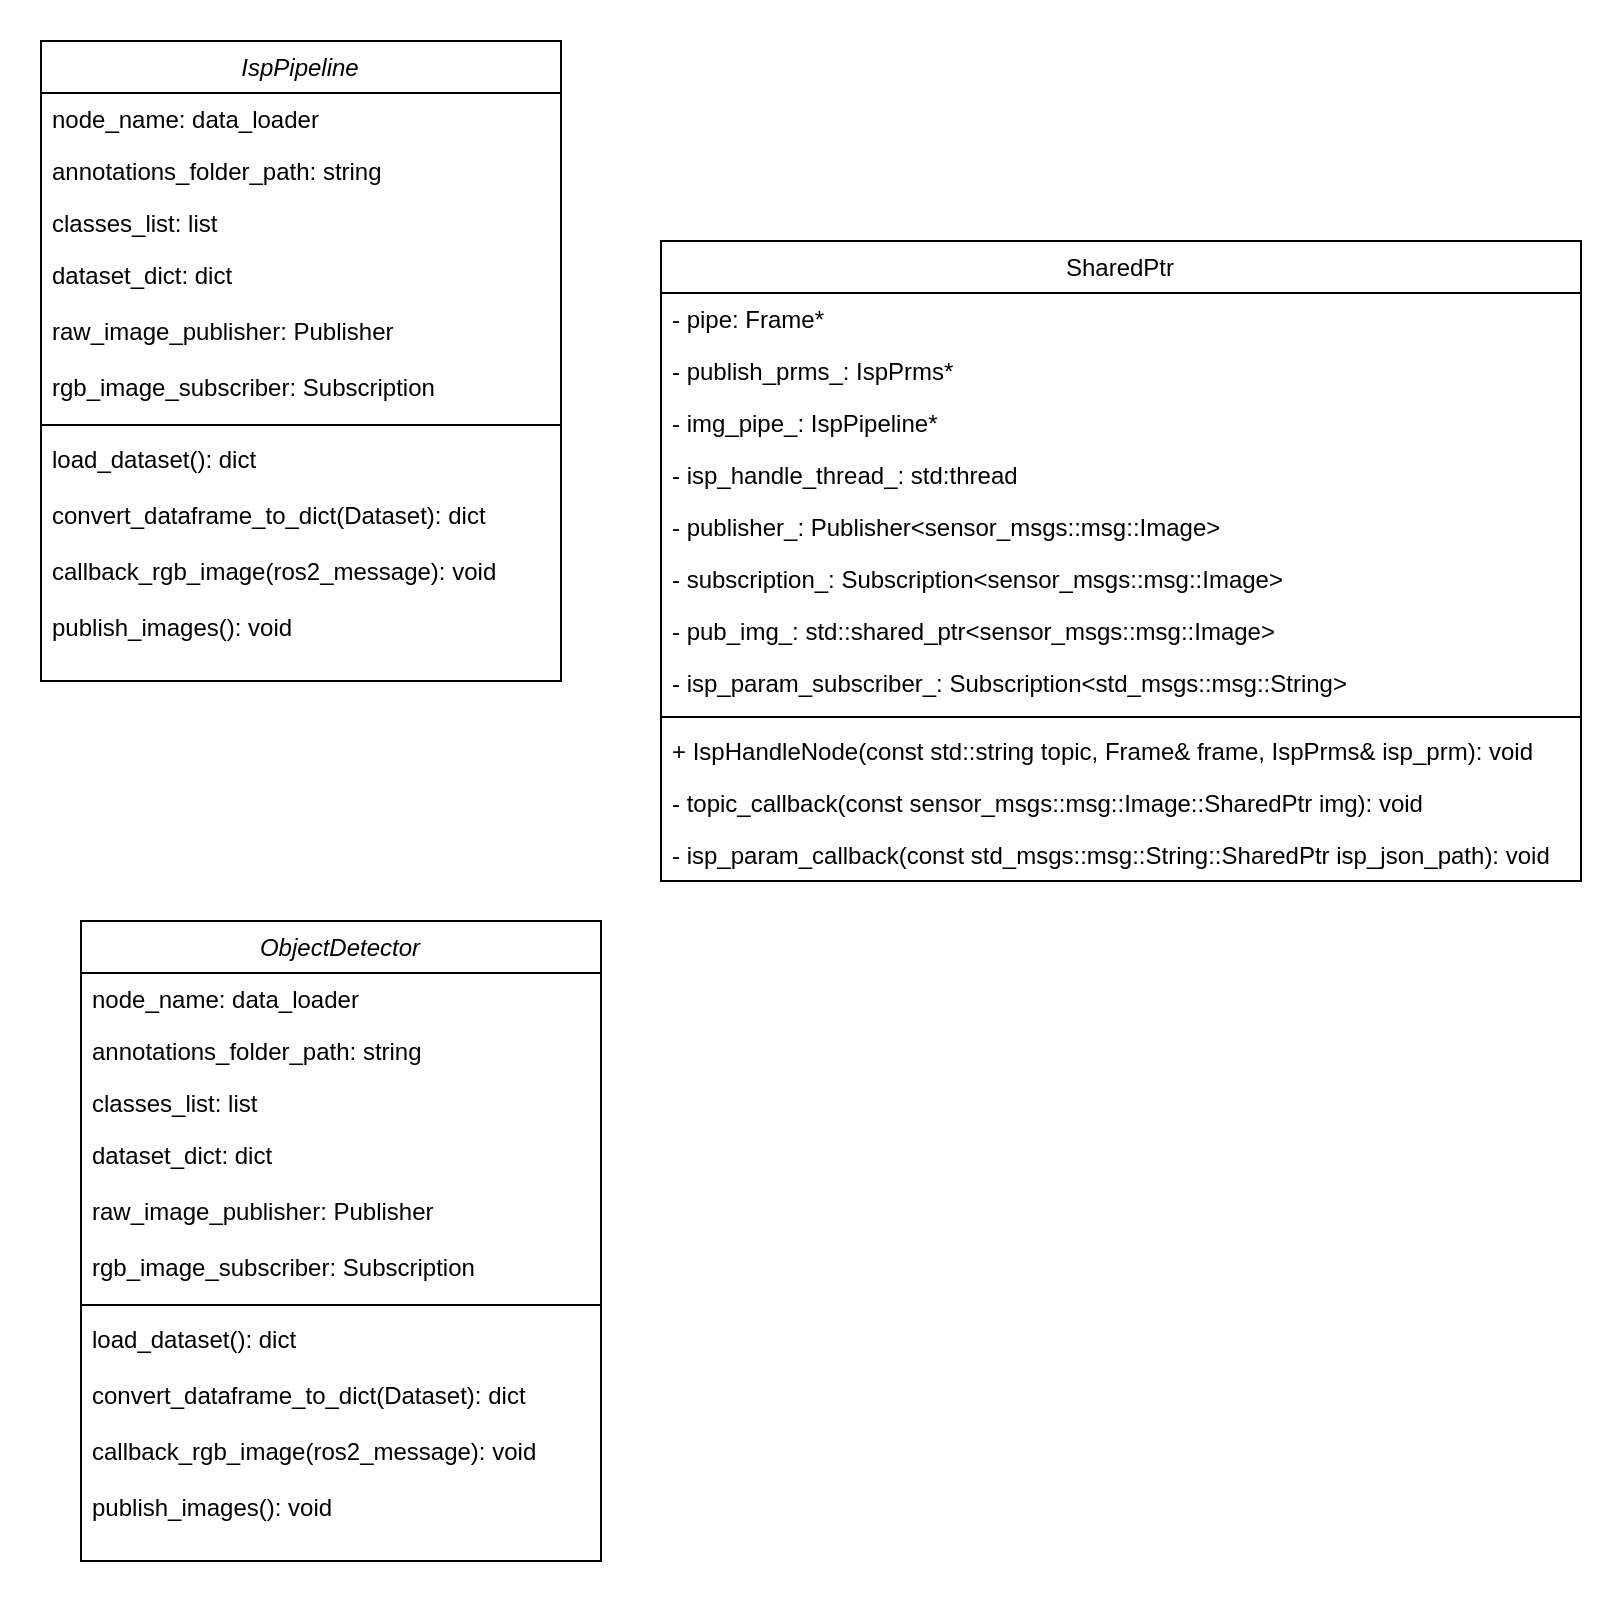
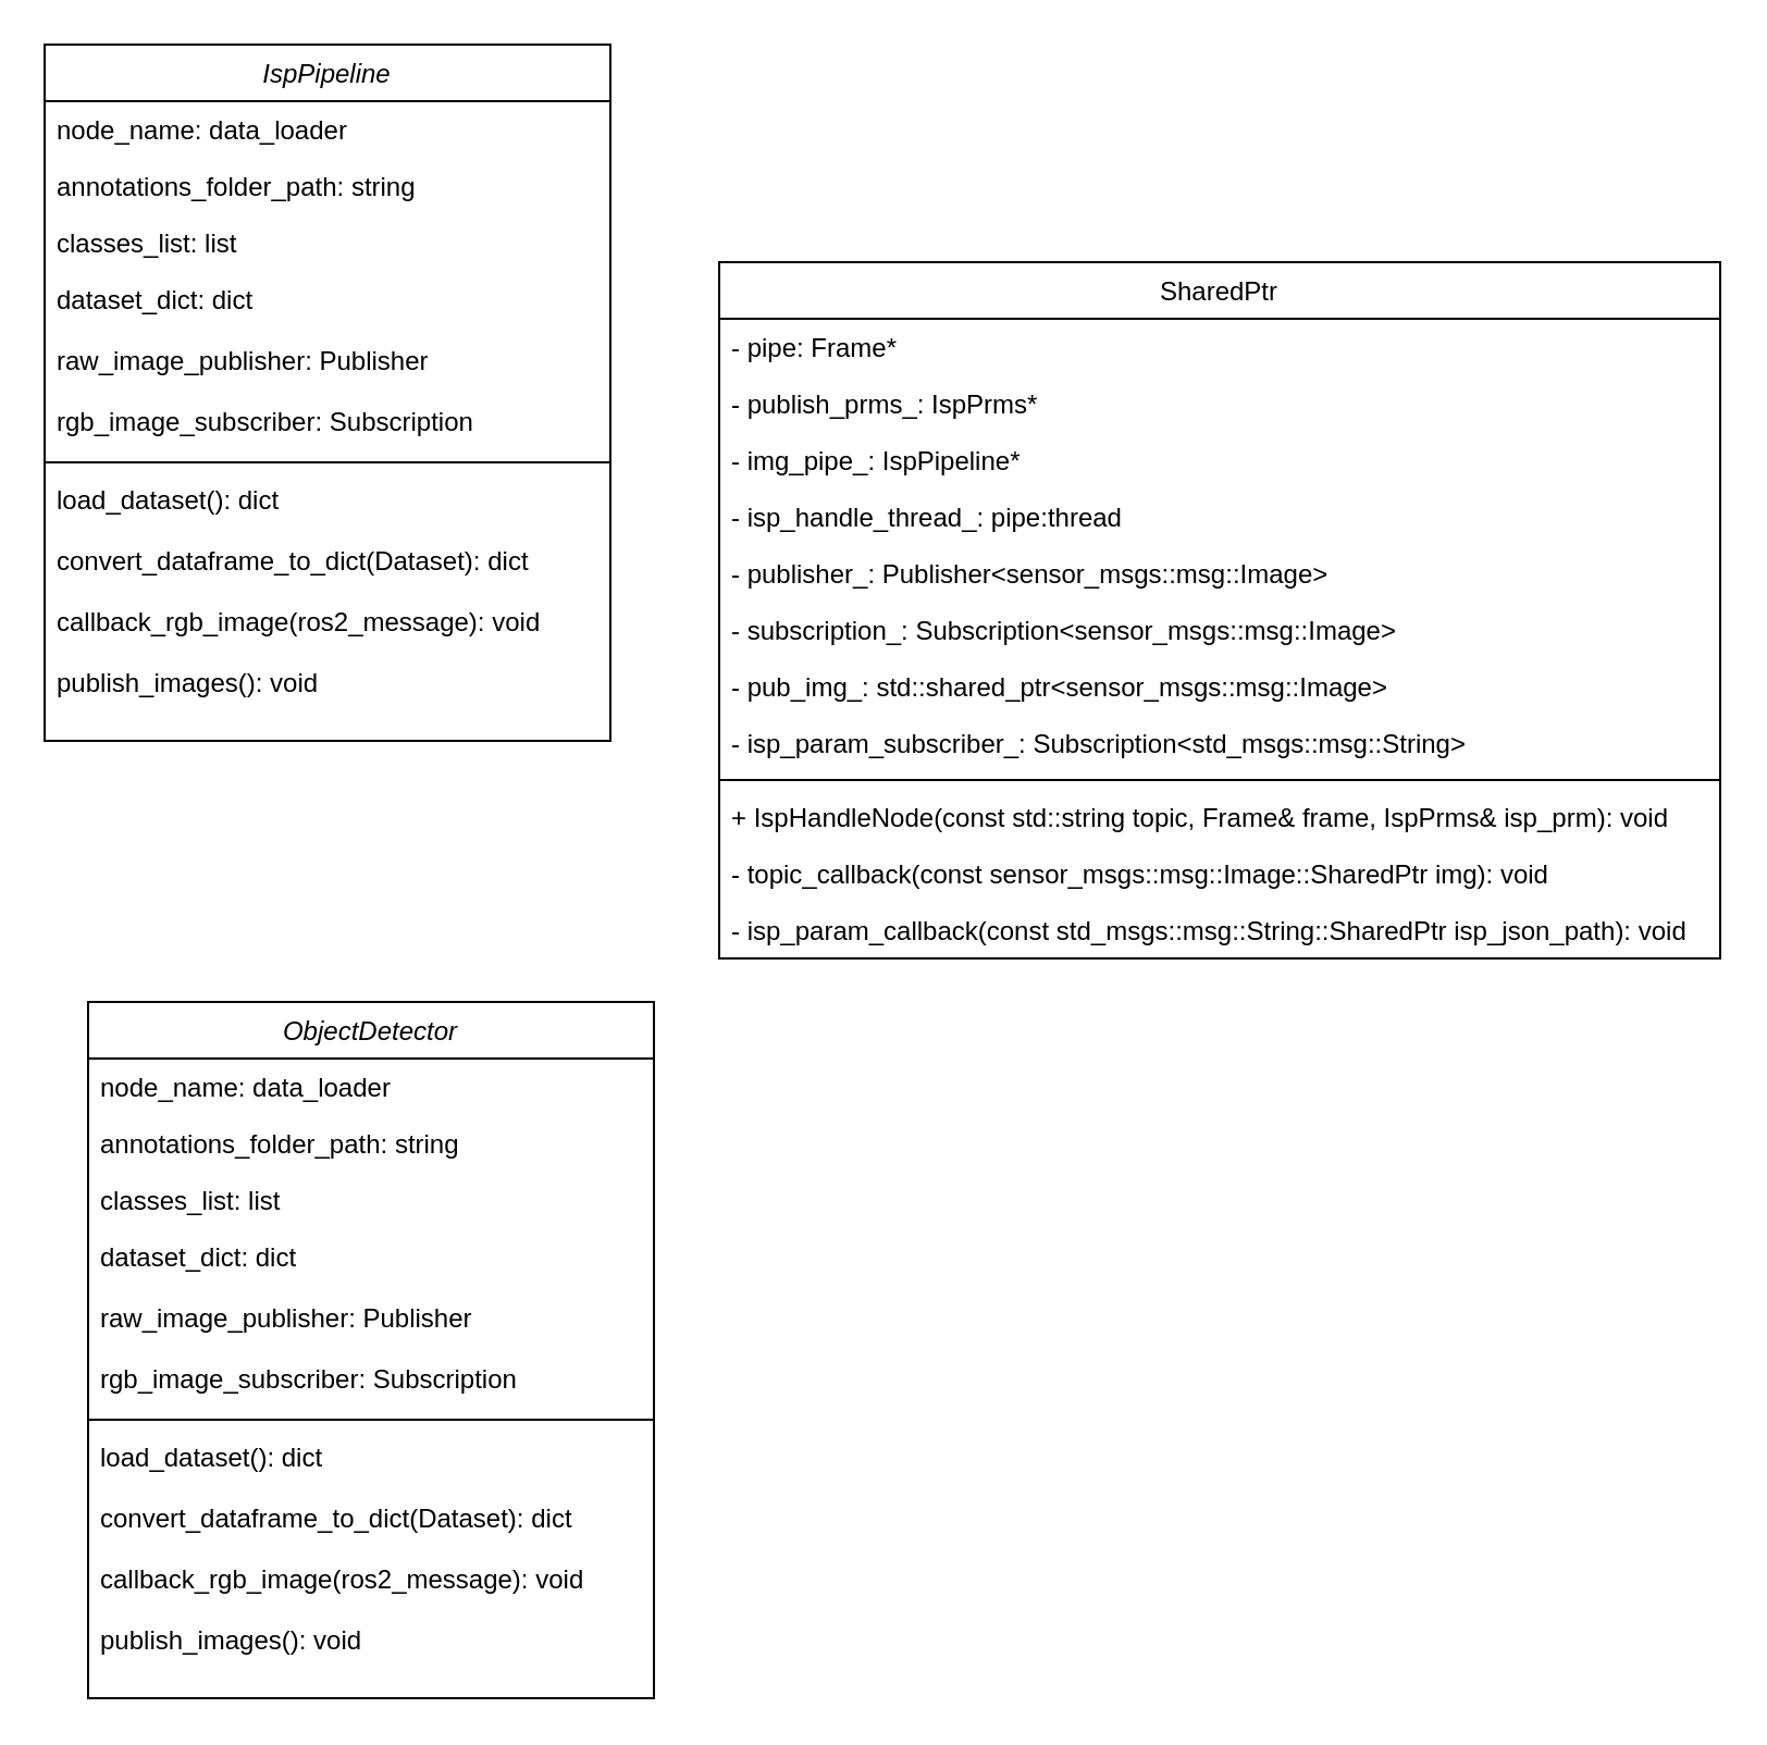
  <mxCell id="0" />
  <mxCell id="1" parent="0" />
  <mxCell id="2" value="IspPipeline" style="swimlane;fontStyle=2;align=center;verticalAlign=top;childLayout=stackLayout;horizontal=1;startSize=26;horizontalStack=0;resizeParent=1;resizeLast=0;collapsible=1;marginBottom=0;rounded=0;shadow=0;strokeWidth=1;" parent="1" vertex="1"><mxGeometry x="20" y="20" width="260" height="320" as="geometry"><mxRectangle x="80" y="20" width="160" height="26" as="alternateBounds" /></mxGeometry></mxCell>
  <mxCell id="3" value="node_name: data_loader" style="text;align=left;verticalAlign=top;spacingLeft=4;spacingRight=4;overflow=hidden;rotatable=0;points=[[0,0.5],[1,0.5]];portConstraint=eastwest;" parent="2" vertex="1"><mxGeometry y="26" width="260" height="26" as="geometry" /></mxCell>
  <mxCell id="4" value="annotations_folder_path: string&#10;" style="text;align=left;verticalAlign=top;spacingLeft=4;spacingRight=4;overflow=hidden;rotatable=0;points=[[0,0.5],[1,0.5]];portConstraint=eastwest;rounded=0;shadow=0;html=0;" parent="2" vertex="1"><mxGeometry y="52" width="260" height="26" as="geometry" /></mxCell>
  <mxCell id="5" value="classes_list: list" style="text;align=left;verticalAlign=top;spacingLeft=4;spacingRight=4;overflow=hidden;rotatable=0;points=[[0,0.5],[1,0.5]];portConstraint=eastwest;rounded=0;shadow=0;html=0;" parent="2" vertex="1"><mxGeometry y="78" width="260" height="26" as="geometry" /></mxCell>
  <mxCell id="6" value="dataset_dict: dict" style="text;align=left;verticalAlign=top;spacingLeft=4;spacingRight=4;overflow=hidden;rotatable=0;points=[[0,0.5],[1,0.5]];portConstraint=eastwest;" vertex="1" parent="2"><mxGeometry y="104" width="260" height="28" as="geometry" /></mxCell>
  <mxCell id="7" value="raw_image_publisher: Publisher" style="text;align=left;verticalAlign=top;spacingLeft=4;spacingRight=4;overflow=hidden;rotatable=0;points=[[0,0.5],[1,0.5]];portConstraint=eastwest;" vertex="1" parent="2"><mxGeometry y="132" width="260" height="28" as="geometry" /></mxCell>
  <mxCell id="8" value="rgb_image_subscriber: Subscription" style="text;align=left;verticalAlign=top;spacingLeft=4;spacingRight=4;overflow=hidden;rotatable=0;points=[[0,0.5],[1,0.5]];portConstraint=eastwest;" vertex="1" parent="2"><mxGeometry y="160" width="260" height="28" as="geometry" /></mxCell>
  <mxCell id="9" value="" style="line;html=1;strokeWidth=1;align=left;verticalAlign=middle;spacingTop=-1;spacingLeft=3;spacingRight=3;rotatable=0;labelPosition=right;points=[];portConstraint=eastwest;" parent="2" vertex="1"><mxGeometry y="188" width="260" height="8" as="geometry" /></mxCell>
  <mxCell id="10" value="load_dataset(): dict" style="text;align=left;verticalAlign=top;spacingLeft=4;spacingRight=4;overflow=hidden;rotatable=0;points=[[0,0.5],[1,0.5]];portConstraint=eastwest;" vertex="1" parent="2"><mxGeometry y="196" width="260" height="28" as="geometry" /></mxCell>
  <mxCell id="11" value="convert_dataframe_to_dict(Dataset): dict" style="text;align=left;verticalAlign=top;spacingLeft=4;spacingRight=4;overflow=hidden;rotatable=0;points=[[0,0.5],[1,0.5]];portConstraint=eastwest;" vertex="1" parent="2"><mxGeometry y="224" width="260" height="28" as="geometry" /></mxCell>
  <mxCell id="12" value="callback_rgb_image(ros2_message): void" style="text;align=left;verticalAlign=top;spacingLeft=4;spacingRight=4;overflow=hidden;rotatable=0;points=[[0,0.5],[1,0.5]];portConstraint=eastwest;" vertex="1" parent="2"><mxGeometry y="252" width="260" height="28" as="geometry" /></mxCell>
  <mxCell id="13" value="publish_images(): void" style="text;align=left;verticalAlign=top;spacingLeft=4;spacingRight=4;overflow=hidden;rotatable=0;points=[[0,0.5],[1,0.5]];portConstraint=eastwest;" vertex="1" parent="2"><mxGeometry y="280" width="260" height="28" as="geometry" /></mxCell>
  <mxCell id="14" value="SharedPtr" style="swimlane;fontStyle=0;align=center;verticalAlign=top;childLayout=stackLayout;horizontal=1;startSize=26;horizontalStack=0;resizeParent=1;resizeLast=0;collapsible=1;marginBottom=0;rounded=0;shadow=0;strokeWidth=1;" parent="1" vertex="1"><mxGeometry x="330" y="120" width="460" height="320" as="geometry"><mxRectangle x="550" y="140" width="160" height="26" as="alternateBounds" /></mxGeometry></mxCell>
  <mxCell id="15" value="- pipe: Frame*" style="text;align=left;verticalAlign=top;spacingLeft=4;spacingRight=4;overflow=hidden;rotatable=0;points=[[0,0.5],[1,0.5]];portConstraint=eastwest;" parent="14" vertex="1"><mxGeometry y="26" width="460" height="26" as="geometry" /></mxCell>
  <mxCell id="16" value="- publish_prms_: IspPrms*" style="text;align=left;verticalAlign=top;spacingLeft=4;spacingRight=4;overflow=hidden;rotatable=0;points=[[0,0.5],[1,0.5]];portConstraint=eastwest;rounded=0;shadow=0;html=0;" parent="14" vertex="1"><mxGeometry y="52" width="460" height="26" as="geometry" /></mxCell>
  <mxCell id="17" value="- img_pipe_: IspPipeline*" style="text;align=left;verticalAlign=top;spacingLeft=4;spacingRight=4;overflow=hidden;rotatable=0;points=[[0,0.5],[1,0.5]];portConstraint=eastwest;rounded=0;shadow=0;html=0;" parent="14" vertex="1"><mxGeometry y="78" width="460" height="26" as="geometry" /></mxCell>
- <mxCell id="18" value="- isp_handle_thread_: std:thread" style="text;align=left;verticalAlign=top;spacingLeft=4;spacingRight=4;overflow=hidden;rotatable=0;points=[[0,0.5],[1,0.5]];portConstraint=eastwest;rounded=0;shadow=0;html=0;" parent="14" vertex="1"><mxGeometry y="104" width="460" height="26" as="geometry" /></mxCell>
+ <mxCell id="18" value="- isp_handle_thread_: pipe:thread" style="text;align=left;verticalAlign=top;spacingLeft=4;spacingRight=4;overflow=hidden;rotatable=0;points=[[0,0.5],[1,0.5]];portConstraint=eastwest;rounded=0;shadow=0;html=0;" parent="14" vertex="1"><mxGeometry y="104" width="460" height="26" as="geometry" /></mxCell>
  <mxCell id="19" value="- publisher_: Publisher&lt;sensor_msgs::msg::Image&gt;" style="text;align=left;verticalAlign=top;spacingLeft=4;spacingRight=4;overflow=hidden;rotatable=0;points=[[0,0.5],[1,0.5]];portConstraint=eastwest;rounded=0;shadow=0;html=0;" parent="14" vertex="1"><mxGeometry y="130" width="460" height="26" as="geometry" /></mxCell>
  <mxCell id="20" value="- subscription_: Subscription&lt;sensor_msgs::msg::Image&gt;" style="text;align=left;verticalAlign=top;spacingLeft=4;spacingRight=4;overflow=hidden;rotatable=0;points=[[0,0.5],[1,0.5]];portConstraint=eastwest;rounded=0;shadow=0;html=0;" vertex="1" parent="14"><mxGeometry y="156" width="460" height="26" as="geometry" /></mxCell>
  <mxCell id="21" value="- pub_img_: std::shared_ptr&lt;sensor_msgs::msg::Image&gt;" style="text;align=left;verticalAlign=top;spacingLeft=4;spacingRight=4;overflow=hidden;rotatable=0;points=[[0,0.5],[1,0.5]];portConstraint=eastwest;rounded=0;shadow=0;html=0;" vertex="1" parent="14"><mxGeometry y="182" width="460" height="26" as="geometry" /></mxCell>
  <mxCell id="22" value="- isp_param_subscriber_: Subscription&lt;std_msgs::msg::String&gt;" style="text;align=left;verticalAlign=top;spacingLeft=4;spacingRight=4;overflow=hidden;rotatable=0;points=[[0,0.5],[1,0.5]];portConstraint=eastwest;rounded=0;shadow=0;html=0;" vertex="1" parent="14"><mxGeometry y="208" width="460" height="26" as="geometry" /></mxCell>
  <mxCell id="23" value="" style="line;html=1;strokeWidth=1;align=left;verticalAlign=middle;spacingTop=-1;spacingLeft=3;spacingRight=3;rotatable=0;labelPosition=right;points=[];portConstraint=eastwest;" parent="14" vertex="1"><mxGeometry y="234" width="460" height="8" as="geometry" /></mxCell>
  <mxCell id="24" value="+ IspHandleNode(const std::string topic, Frame&amp; frame, IspPrms&amp; isp_prm): void" style="text;align=left;verticalAlign=top;spacingLeft=4;spacingRight=4;overflow=hidden;rotatable=0;points=[[0,0.5],[1,0.5]];portConstraint=eastwest;" parent="14" vertex="1"><mxGeometry y="242" width="460" height="26" as="geometry" /></mxCell>
  <mxCell id="25" value="- topic_callback(const sensor_msgs::msg::Image::SharedPtr img): void" style="text;align=left;verticalAlign=top;spacingLeft=4;spacingRight=4;overflow=hidden;rotatable=0;points=[[0,0.5],[1,0.5]];portConstraint=eastwest;" parent="14" vertex="1"><mxGeometry y="268" width="460" height="26" as="geometry" /></mxCell>
  <mxCell id="26" value="- isp_param_callback(const std_msgs::msg::String::SharedPtr isp_json_path): void" style="text;align=left;verticalAlign=top;spacingLeft=4;spacingRight=4;overflow=hidden;rotatable=0;points=[[0,0.5],[1,0.5]];portConstraint=eastwest;" vertex="1" parent="14"><mxGeometry y="294" width="460" height="26" as="geometry" /></mxCell>
  <mxCell id="27" value="ObjectDetector" style="swimlane;fontStyle=2;align=center;verticalAlign=top;childLayout=stackLayout;horizontal=1;startSize=26;horizontalStack=0;resizeParent=1;resizeLast=0;collapsible=1;marginBottom=0;rounded=0;shadow=0;strokeWidth=1;" vertex="1" parent="1"><mxGeometry x="40" y="460" width="260" height="320" as="geometry"><mxRectangle x="80" y="20" width="160" height="26" as="alternateBounds" /></mxGeometry></mxCell>
  <mxCell id="28" value="node_name: data_loader" style="text;align=left;verticalAlign=top;spacingLeft=4;spacingRight=4;overflow=hidden;rotatable=0;points=[[0,0.5],[1,0.5]];portConstraint=eastwest;" vertex="1" parent="27"><mxGeometry y="26" width="260" height="26" as="geometry" /></mxCell>
  <mxCell id="29" value="annotations_folder_path: string&#10;" style="text;align=left;verticalAlign=top;spacingLeft=4;spacingRight=4;overflow=hidden;rotatable=0;points=[[0,0.5],[1,0.5]];portConstraint=eastwest;rounded=0;shadow=0;html=0;" vertex="1" parent="27"><mxGeometry y="52" width="260" height="26" as="geometry" /></mxCell>
  <mxCell id="30" value="classes_list: list" style="text;align=left;verticalAlign=top;spacingLeft=4;spacingRight=4;overflow=hidden;rotatable=0;points=[[0,0.5],[1,0.5]];portConstraint=eastwest;rounded=0;shadow=0;html=0;" vertex="1" parent="27"><mxGeometry y="78" width="260" height="26" as="geometry" /></mxCell>
  <mxCell id="31" value="dataset_dict: dict" style="text;align=left;verticalAlign=top;spacingLeft=4;spacingRight=4;overflow=hidden;rotatable=0;points=[[0,0.5],[1,0.5]];portConstraint=eastwest;" vertex="1" parent="27"><mxGeometry y="104" width="260" height="28" as="geometry" /></mxCell>
  <mxCell id="32" value="raw_image_publisher: Publisher" style="text;align=left;verticalAlign=top;spacingLeft=4;spacingRight=4;overflow=hidden;rotatable=0;points=[[0,0.5],[1,0.5]];portConstraint=eastwest;" vertex="1" parent="27"><mxGeometry y="132" width="260" height="28" as="geometry" /></mxCell>
  <mxCell id="33" value="rgb_image_subscriber: Subscription" style="text;align=left;verticalAlign=top;spacingLeft=4;spacingRight=4;overflow=hidden;rotatable=0;points=[[0,0.5],[1,0.5]];portConstraint=eastwest;" vertex="1" parent="27"><mxGeometry y="160" width="260" height="28" as="geometry" /></mxCell>
  <mxCell id="34" value="" style="line;html=1;strokeWidth=1;align=left;verticalAlign=middle;spacingTop=-1;spacingLeft=3;spacingRight=3;rotatable=0;labelPosition=right;points=[];portConstraint=eastwest;" vertex="1" parent="27"><mxGeometry y="188" width="260" height="8" as="geometry" /></mxCell>
  <mxCell id="35" value="load_dataset(): dict" style="text;align=left;verticalAlign=top;spacingLeft=4;spacingRight=4;overflow=hidden;rotatable=0;points=[[0,0.5],[1,0.5]];portConstraint=eastwest;" vertex="1" parent="27"><mxGeometry y="196" width="260" height="28" as="geometry" /></mxCell>
  <mxCell id="36" value="convert_dataframe_to_dict(Dataset): dict" style="text;align=left;verticalAlign=top;spacingLeft=4;spacingRight=4;overflow=hidden;rotatable=0;points=[[0,0.5],[1,0.5]];portConstraint=eastwest;" vertex="1" parent="27"><mxGeometry y="224" width="260" height="28" as="geometry" /></mxCell>
  <mxCell id="37" value="callback_rgb_image(ros2_message): void" style="text;align=left;verticalAlign=top;spacingLeft=4;spacingRight=4;overflow=hidden;rotatable=0;points=[[0,0.5],[1,0.5]];portConstraint=eastwest;" vertex="1" parent="27"><mxGeometry y="252" width="260" height="28" as="geometry" /></mxCell>
  <mxCell id="38" value="publish_images(): void" style="text;align=left;verticalAlign=top;spacingLeft=4;spacingRight=4;overflow=hidden;rotatable=0;points=[[0,0.5],[1,0.5]];portConstraint=eastwest;" vertex="1" parent="27"><mxGeometry y="280" width="260" height="28" as="geometry" /></mxCell>
